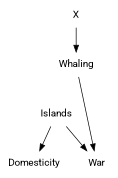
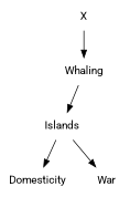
  digraph {
    fontname=Roboto
    splines=polyline
    node [fontname=Roboto shape=plaintext]
    edge [fontname=Roboto]
    n1 [label=X]
    n2 [label=Whaling]
    n3 [label=Domesticity]
    n4 [label=Islands]
    n5 [label=War]
    n1 -> n2
-   n2 -> n5
+   n2 -> n4
    n4 -> n3
    n4 -> n5
  }
